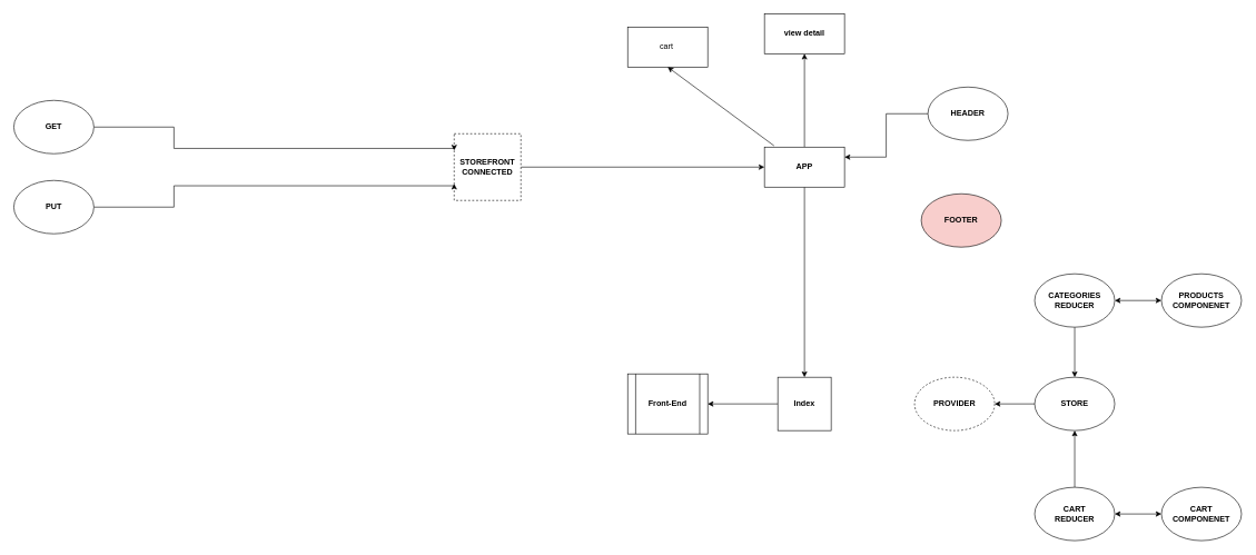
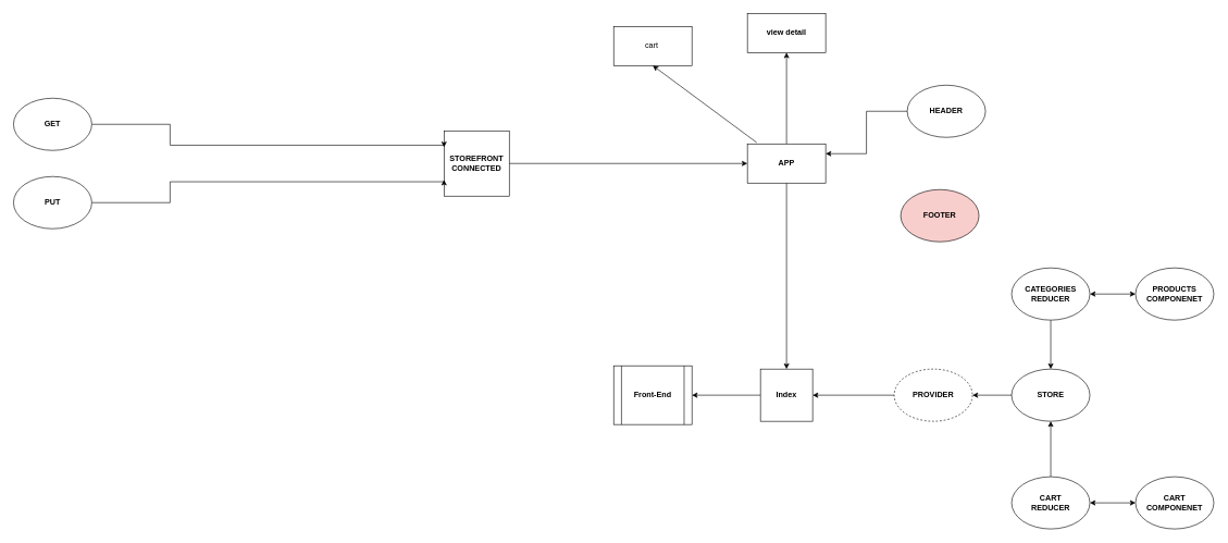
  <mxCell id="0" />
  <mxCell id="1" parent="0" />
  <mxCell id="2" style="edgeStyle=orthogonalEdgeStyle;rounded=0;orthogonalLoop=1;jettySize=auto;html=1;entryX=1;entryY=0.5;entryDx=0;entryDy=0;" edge="1" parent="1" source="3" target="7"><mxGeometry relative="1" as="geometry" /></mxCell>
  <mxCell id="3" value="&lt;b&gt;Index&lt;/b&gt;" style="whiteSpace=wrap;html=1;aspect=fixed;" vertex="1" parent="1"><mxGeometry x="1165" y="565" width="80" height="80" as="geometry" /></mxCell>
  <mxCell id="4" style="edgeStyle=orthogonalEdgeStyle;rounded=0;orthogonalLoop=1;jettySize=auto;html=1;entryX=0.5;entryY=0;entryDx=0;entryDy=0;" edge="1" parent="1" source="6" target="3"><mxGeometry relative="1" as="geometry" /></mxCell>
  <mxCell id="5" value="" style="edgeStyle=orthogonalEdgeStyle;rounded=0;orthogonalLoop=1;jettySize=auto;html=1;" edge="1" parent="1" source="6" target="29"><mxGeometry relative="1" as="geometry" /></mxCell>
  <mxCell id="6" value="&lt;b&gt;APP&lt;/b&gt;" style="rounded=0;whiteSpace=wrap;html=1;" vertex="1" parent="1"><mxGeometry x="1145" y="220" width="120" height="60" as="geometry" /></mxCell>
  <mxCell id="7" value="&lt;b&gt;Front-End&lt;/b&gt;" style="shape=process;whiteSpace=wrap;html=1;backgroundOutline=1;" vertex="1" parent="1"><mxGeometry x="940" y="560" width="120" height="90" as="geometry" /></mxCell>
  <mxCell id="8" style="edgeStyle=orthogonalEdgeStyle;rounded=0;orthogonalLoop=1;jettySize=auto;html=1;entryX=0;entryY=0.5;entryDx=0;entryDy=0;exitX=1;exitY=0.5;exitDx=0;exitDy=0;" edge="1" parent="1" source="9" target="6"><mxGeometry relative="1" as="geometry"><mxPoint x="980" y="250" as="targetPoint" /><mxPoint x="780" y="250" as="sourcePoint" /></mxGeometry></mxCell>
- <mxCell id="9" value="&lt;div&gt;&lt;b&gt;STOREFRONT&lt;br&gt;CONNECTED&lt;/b&gt;&lt;/div&gt;" style="whiteSpace=wrap;html=1;aspect=fixed;dashed=1;" vertex="1" parent="1"><mxGeometry x="680" y="200" width="100" height="100" as="geometry" /></mxCell>
+ <mxCell id="9" value="&lt;div&gt;&lt;b&gt;STOREFRONT&lt;br&gt;CONNECTED&lt;/b&gt;&lt;/div&gt;" style="whiteSpace=wrap;html=1;aspect=fixed;" vertex="1" parent="1"><mxGeometry x="680" y="200" width="100" height="100" as="geometry" /></mxCell>
  <mxCell id="10" style="edgeStyle=orthogonalEdgeStyle;rounded=0;orthogonalLoop=1;jettySize=auto;html=1;entryX=0;entryY=0.75;entryDx=0;entryDy=0;exitX=1;exitY=0.5;exitDx=0;exitDy=0;" edge="1" parent="1" source="11" target="9"><mxGeometry relative="1" as="geometry"><mxPoint x="397.574" y="278.284" as="targetPoint" /><Array as="points"><mxPoint x="260" y="310" /><mxPoint x="260" y="278" /><mxPoint x="680" y="278" /></Array><mxPoint x="140" y="320" as="sourcePoint" /></mxGeometry></mxCell>
  <mxCell id="11" value="&lt;b&gt;PUT&lt;/b&gt;" style="ellipse;whiteSpace=wrap;html=1;" vertex="1" parent="1"><mxGeometry x="20" y="270" width="120" height="80" as="geometry" /></mxCell>
  <mxCell id="12" style="edgeStyle=orthogonalEdgeStyle;rounded=0;orthogonalLoop=1;jettySize=auto;html=1;entryX=0;entryY=0.25;entryDx=0;entryDy=0;exitX=1;exitY=0.5;exitDx=0;exitDy=0;" edge="1" parent="1" source="13" target="9"><mxGeometry relative="1" as="geometry"><mxPoint x="190" y="160" as="sourcePoint" /><Array as="points"><mxPoint x="260" y="190" /><mxPoint x="260" y="222" /><mxPoint x="680" y="222" /></Array><mxPoint x="397.574" y="221.716" as="targetPoint" /></mxGeometry></mxCell>
  <mxCell id="13" value="&lt;b&gt;GET&lt;/b&gt;" style="ellipse;whiteSpace=wrap;html=1;" vertex="1" parent="1"><mxGeometry x="20" y="150" width="120" height="80" as="geometry" /></mxCell>
  <mxCell id="14" style="edgeStyle=orthogonalEdgeStyle;rounded=0;orthogonalLoop=1;jettySize=auto;html=1;entryX=1;entryY=0.25;entryDx=0;entryDy=0;" edge="1" parent="1" source="15" target="6"><mxGeometry relative="1" as="geometry" /></mxCell>
  <mxCell id="15" value="&lt;b&gt;HEADER&lt;/b&gt;" style="ellipse;whiteSpace=wrap;html=1;" vertex="1" parent="1"><mxGeometry x="1390" y="130" width="120" height="80" as="geometry" /></mxCell>
  <mxCell id="16" value="&lt;b&gt;FOOTER&lt;/b&gt;" style="ellipse;whiteSpace=wrap;html=1;fillColor=#f8cecc;" vertex="1" parent="1"><mxGeometry x="1380" y="290" width="120" height="80" as="geometry" /></mxCell>
  <mxCell id="17" style="edgeStyle=orthogonalEdgeStyle;rounded=0;orthogonalLoop=1;jettySize=auto;html=1;entryX=0.5;entryY=0;entryDx=0;entryDy=0;" edge="1" parent="1" source="18" target="20"><mxGeometry relative="1" as="geometry" /></mxCell>
  <mxCell id="18" value="&lt;b&gt;CATEGORIES&lt;br&gt;REDUCER&lt;br&gt;&lt;/b&gt;" style="ellipse;whiteSpace=wrap;html=1;" vertex="1" parent="1"><mxGeometry x="1550" y="410" width="120" height="80" as="geometry" /></mxCell>
  <mxCell id="19" style="edgeStyle=orthogonalEdgeStyle;rounded=0;orthogonalLoop=1;jettySize=auto;html=1;entryX=1;entryY=0.5;entryDx=0;entryDy=0;" edge="1" parent="1" source="20" target="22"><mxGeometry relative="1" as="geometry" /></mxCell>
  <mxCell id="20" value="&lt;b&gt;STORE&lt;/b&gt;" style="ellipse;whiteSpace=wrap;html=1;" vertex="1" parent="1"><mxGeometry x="1550" y="565" width="120" height="80" as="geometry" /></mxCell>
+ <mxCell id="21" style="edgeStyle=orthogonalEdgeStyle;rounded=0;orthogonalLoop=1;jettySize=auto;html=1;entryX=1;entryY=0.5;entryDx=0;entryDy=0;" edge="1" parent="1" source="22" target="3"><mxGeometry relative="1" as="geometry" /></mxCell>
  <mxCell id="22" value="&lt;b&gt;PROVIDER&lt;/b&gt;" style="ellipse;whiteSpace=wrap;html=1;dashed=1;" vertex="1" parent="1"><mxGeometry x="1370" y="565" width="120" height="80" as="geometry" /></mxCell>
  <mxCell id="23" value="&lt;b&gt;PRODUCTS&lt;br&gt;COMPONENET&lt;br&gt;&lt;/b&gt;" style="ellipse;whiteSpace=wrap;html=1;" vertex="1" parent="1"><mxGeometry x="1740" y="410" width="120" height="80" as="geometry" /></mxCell>
  <mxCell id="24" value="" style="endArrow=classic;startArrow=classic;html=1;entryX=0;entryY=0.5;entryDx=0;entryDy=0;exitX=1;exitY=0.5;exitDx=0;exitDy=0;" edge="1" parent="1" source="18" target="23"><mxGeometry width="50" height="50" relative="1" as="geometry"><mxPoint x="1680" y="490" as="sourcePoint" /><mxPoint x="1730" y="440" as="targetPoint" /></mxGeometry></mxCell>
  <mxCell id="25" style="edgeStyle=orthogonalEdgeStyle;rounded=0;orthogonalLoop=1;jettySize=auto;html=1;entryX=0.5;entryY=1;entryDx=0;entryDy=0;" edge="1" parent="1" source="26" target="20"><mxGeometry relative="1" as="geometry" /></mxCell>
  <mxCell id="26" value="&lt;b&gt;CART&lt;br&gt;REDUCER&lt;br&gt;&lt;/b&gt;" style="ellipse;whiteSpace=wrap;html=1;" vertex="1" parent="1"><mxGeometry x="1550" y="730" width="120" height="80" as="geometry" /></mxCell>
  <mxCell id="27" value="&lt;b&gt;CART&lt;br&gt;COMPONENET&lt;br&gt;&lt;/b&gt;" style="ellipse;whiteSpace=wrap;html=1;" vertex="1" parent="1"><mxGeometry x="1740" y="730" width="120" height="80" as="geometry" /></mxCell>
  <mxCell id="28" value="" style="endArrow=classic;startArrow=classic;html=1;entryX=0;entryY=0.5;entryDx=0;entryDy=0;exitX=1;exitY=0.5;exitDx=0;exitDy=0;" edge="1" parent="1" source="26" target="27"><mxGeometry width="50" height="50" relative="1" as="geometry"><mxPoint x="1680" y="810" as="sourcePoint" /><mxPoint x="1730" y="760" as="targetPoint" /></mxGeometry></mxCell>
  <mxCell id="29" value="&lt;b&gt;view detail&lt;/b&gt;" style="rounded=0;whiteSpace=wrap;html=1;" vertex="1" parent="1"><mxGeometry x="1145" y="20" width="120" height="60" as="geometry" /></mxCell>
  <mxCell id="30" value="cart&amp;nbsp;" style="rounded=0;whiteSpace=wrap;html=1;" vertex="1" parent="1"><mxGeometry x="940" y="40" width="120" height="60" as="geometry" /></mxCell>
  <mxCell id="31" value="" style="endArrow=classic;html=1;entryX=0.5;entryY=1;entryDx=0;entryDy=0;exitX=0.12;exitY=-0.033;exitDx=0;exitDy=0;exitPerimeter=0;" edge="1" parent="1" source="6" target="30"><mxGeometry width="50" height="50" relative="1" as="geometry"><mxPoint x="1210" y="230" as="sourcePoint" /><mxPoint x="1260" y="180" as="targetPoint" /></mxGeometry></mxCell>
